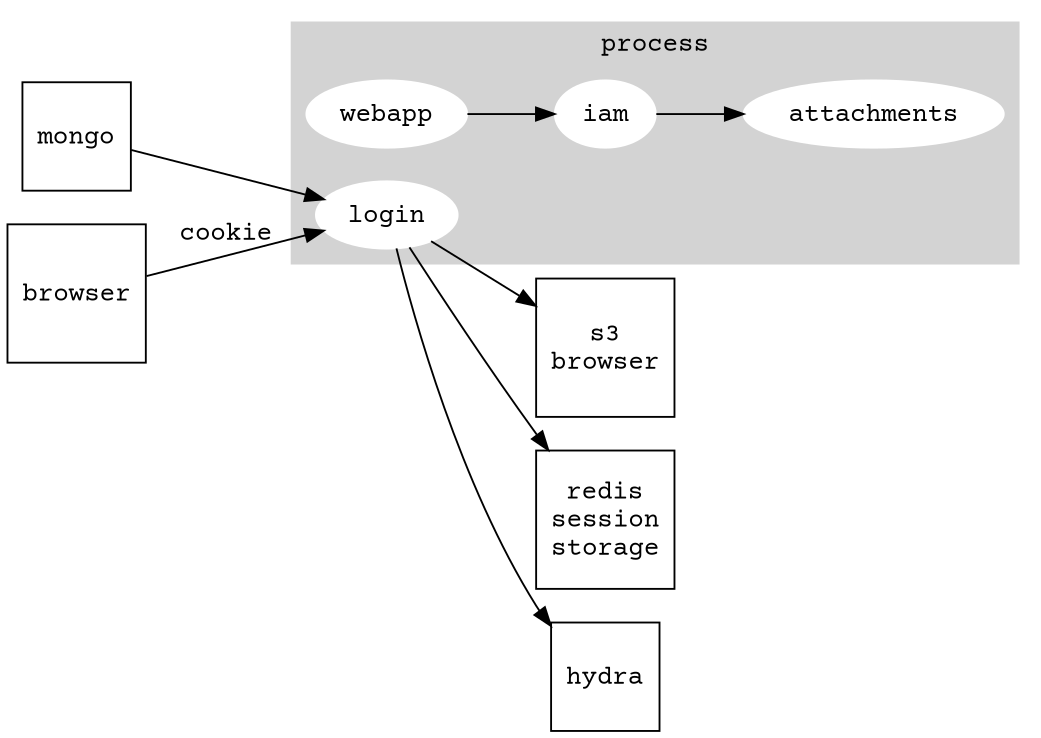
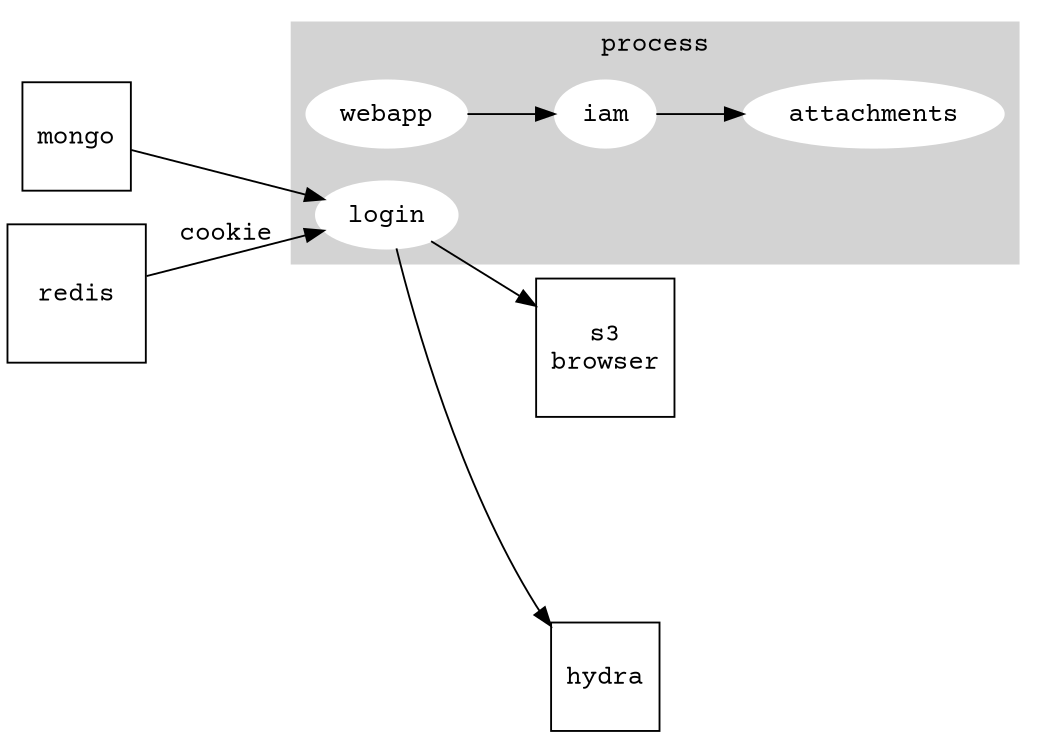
  digraph {
    compound=true
    fontname="Courier Prime"
    rankdir=LR
    node [fontname="Courier Prime" shape=square]
    edge [fontname="Courier Prime"]
    iam [color=white style=filled shape=""]
    webapp [color=white style=filled shape=""]
    attachments [color=white style=filled shape=""]
    login [color=white style=filled shape=""]
    n5 [label="s3\nbrowser"]
-   n6 [label="redis\nsession\nstorage"]
    hydra
    mongo
-   browser
+   browser [label=redis]
    subgraph cluster_1 {
      color=lightgrey
      label=process
      style=filled
      iam
      webapp
      attachments
      login
    }
    iam -> attachments
    webapp -> iam
    login -> n5
-   login -> n6
    login -> hydra
    mongo -> login
    browser -> login [label=cookie]
  }
